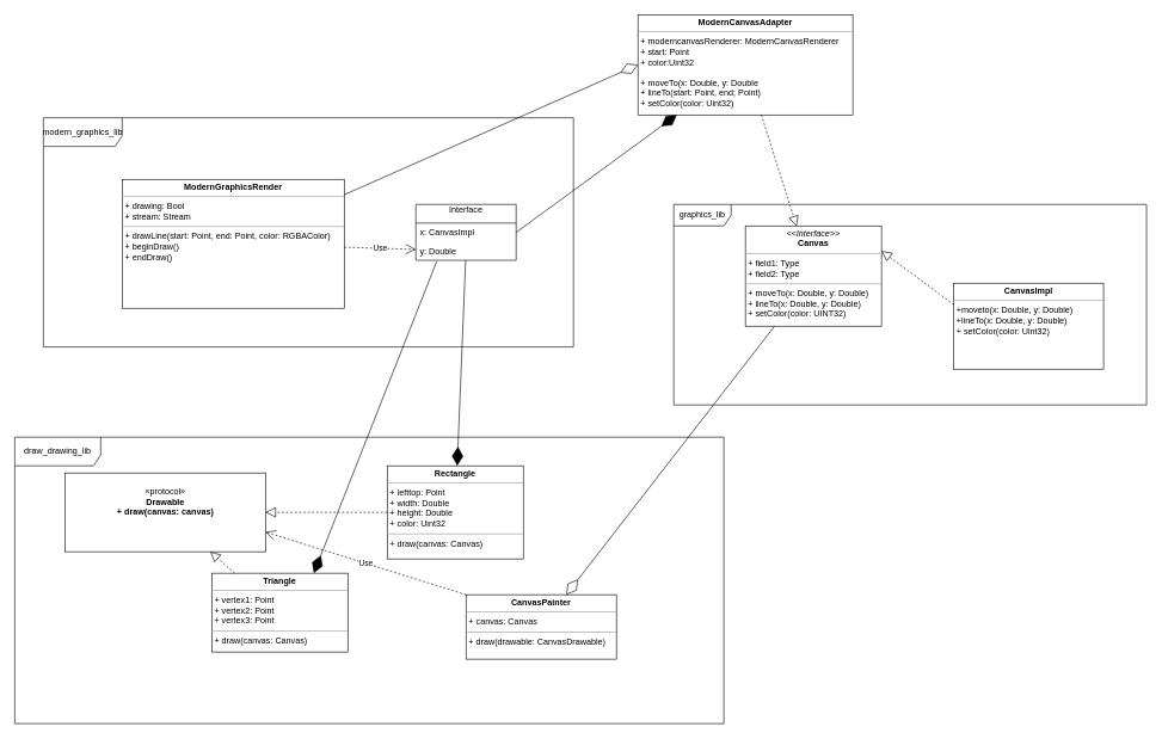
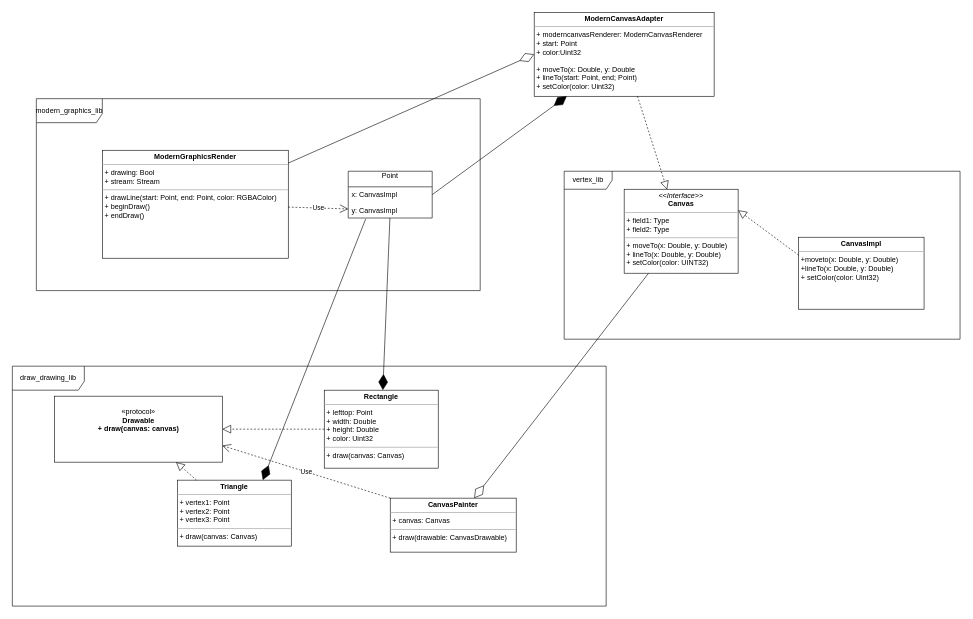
  <mxCell id="0" />
  <mxCell id="1" parent="0" />
- <mxCell id="2" value="graphics_lib" style="shape=umlFrame;whiteSpace=wrap;html=1;width=80;height=30;" vertex="1" parent="1"><mxGeometry x="940" y="285" width="660" height="280" as="geometry" /></mxCell>
+ <mxCell id="2" value="vertex_lib" style="shape=umlFrame;whiteSpace=wrap;html=1;width=80;height=30;" vertex="1" parent="1"><mxGeometry x="940" y="285" width="660" height="280" as="geometry" /></mxCell>
  <mxCell id="3" value="&lt;p style=&quot;margin: 0px ; margin-top: 4px ; text-align: center&quot;&gt;&lt;i&gt;&amp;lt;&amp;lt;Interface&amp;gt;&amp;gt;&lt;/i&gt;&lt;br&gt;&lt;b&gt;Canvas&lt;/b&gt;&lt;/p&gt;&lt;hr size=&quot;1&quot;&gt;&lt;p style=&quot;margin: 0px ; margin-left: 4px&quot;&gt;+ field1: Type&lt;br&gt;+ field2: Type&lt;/p&gt;&lt;hr size=&quot;1&quot;&gt;&lt;p style=&quot;margin: 0px ; margin-left: 4px&quot;&gt;+ moveTo(x: Double, y: Double)&lt;/p&gt;&lt;p style=&quot;margin: 0px ; margin-left: 4px&quot;&gt;+ lineTo(x: Double, y: Double)&lt;/p&gt;&lt;p style=&quot;margin: 0px ; margin-left: 4px&quot;&gt;+ setColor(color: UINT32)&lt;/p&gt;&lt;p style=&quot;margin: 0px ; margin-left: 4px&quot;&gt;&lt;br&gt;&lt;/p&gt;" style="verticalAlign=top;align=left;overflow=fill;fontSize=12;fontFamily=Helvetica;html=1;" vertex="1" parent="1"><mxGeometry x="1040" y="315" width="190" height="140" as="geometry" /></mxCell>
  <mxCell id="4" value="&lt;p style=&quot;margin: 0px ; margin-top: 4px ; text-align: center&quot;&gt;&lt;b&gt;CanvasImpl&lt;/b&gt;&lt;/p&gt;&lt;hr size=&quot;1&quot;&gt;&lt;p style=&quot;margin: 0px ; margin-left: 4px&quot;&gt;+moveto(x: Double, y: Double)&lt;/p&gt;&lt;p style=&quot;margin: 0px ; margin-left: 4px&quot;&gt;+lineTo(x: Double, y: Double)&lt;/p&gt;&lt;p style=&quot;margin: 0px ; margin-left: 4px&quot;&gt;+ setColor(color: Uint32)&lt;/p&gt;&lt;p style=&quot;margin: 0px ; margin-left: 4px&quot;&gt;&lt;br&gt;&lt;/p&gt;" style="verticalAlign=top;align=left;overflow=fill;fontSize=12;fontFamily=Helvetica;html=1;" vertex="1" parent="1"><mxGeometry x="1331" y="395" width="209" height="120" as="geometry" /></mxCell>
  <mxCell id="5" value="" style="endArrow=block;dashed=1;endFill=0;endSize=12;html=1;entryX=1;entryY=0.25;entryDx=0;entryDy=0;exitX=0;exitY=0.25;exitDx=0;exitDy=0;" edge="1" parent="1" source="4" target="3"><mxGeometry width="160" relative="1" as="geometry"><mxPoint x="1270" y="365" as="sourcePoint" /><mxPoint x="1430" y="365" as="targetPoint" /></mxGeometry></mxCell>
  <mxCell id="6" value="modern_graphics_lib" style="shape=umlFrame;whiteSpace=wrap;html=1;width=110;height=40;" vertex="1" parent="1"><mxGeometry x="60" y="164" width="740" height="320" as="geometry" /></mxCell>
  <mxCell id="7" value="&lt;p style=&quot;margin: 0px ; margin-top: 4px ; text-align: center&quot;&gt;&lt;b&gt;ModernGraphicsRender&lt;/b&gt;&lt;/p&gt;&lt;hr size=&quot;1&quot;&gt;&lt;p style=&quot;margin: 0px ; margin-left: 4px&quot;&gt;+ drawing: Bool&lt;/p&gt;&lt;p style=&quot;margin: 0px ; margin-left: 4px&quot;&gt;+ stream: Stream&lt;/p&gt;&lt;hr size=&quot;1&quot;&gt;&lt;p style=&quot;margin: 0px ; margin-left: 4px&quot;&gt;+ drawLine(start: Point, end: Point, color: RGBAColor)&lt;/p&gt;&lt;p style=&quot;margin: 0px ; margin-left: 4px&quot;&gt;+ beginDraw()&lt;/p&gt;&lt;p style=&quot;margin: 0px ; margin-left: 4px&quot;&gt;+ endDraw()&lt;/p&gt;" style="verticalAlign=top;align=left;overflow=fill;fontSize=12;fontFamily=Helvetica;html=1;" vertex="1" parent="1"><mxGeometry x="170" y="250" width="310" height="180" as="geometry" /></mxCell>
- <mxCell id="8" value="Interface&#10;" style="swimlane;fontStyle=0;childLayout=stackLayout;horizontal=1;startSize=26;fillColor=none;horizontalStack=0;resizeParent=1;resizeParentMax=0;resizeLast=0;collapsible=1;marginBottom=0;" vertex="1" parent="1"><mxGeometry x="580" y="285" width="140" height="78" as="geometry" /></mxCell>
+ <mxCell id="8" value="Point&#10;" style="swimlane;fontStyle=0;childLayout=stackLayout;horizontal=1;startSize=26;fillColor=none;horizontalStack=0;resizeParent=1;resizeParentMax=0;resizeLast=0;collapsible=1;marginBottom=0;" vertex="1" parent="1"><mxGeometry x="580" y="285" width="140" height="78" as="geometry" /></mxCell>
  <mxCell id="9" value="x: CanvasImpl " style="text;strokeColor=none;fillColor=none;align=left;verticalAlign=top;spacingLeft=4;spacingRight=4;overflow=hidden;rotatable=0;points=[[0,0.5],[1,0.5]];portConstraint=eastwest;" vertex="1" parent="8"><mxGeometry y="26" width="140" height="26" as="geometry" /></mxCell>
- <mxCell id="10" value="y: Double&#10;" style="text;strokeColor=none;fillColor=none;align=left;verticalAlign=top;spacingLeft=4;spacingRight=4;overflow=hidden;rotatable=0;points=[[0,0.5],[1,0.5]];portConstraint=eastwest;" vertex="1" parent="8"><mxGeometry y="52" width="140" height="26" as="geometry" /></mxCell>
+ <mxCell id="10" value="y: CanvasImpl&#10;" style="text;strokeColor=none;fillColor=none;align=left;verticalAlign=top;spacingLeft=4;spacingRight=4;overflow=hidden;rotatable=0;points=[[0,0.5],[1,0.5]];portConstraint=eastwest;" vertex="1" parent="8"><mxGeometry y="52" width="140" height="26" as="geometry" /></mxCell>
  <mxCell id="11" value="Use" style="endArrow=open;endSize=12;dashed=1;html=1;" edge="1" parent="1" source="7" target="10"><mxGeometry width="160" relative="1" as="geometry"><mxPoint x="500" y="230" as="sourcePoint" /><mxPoint x="660" y="230" as="targetPoint" /></mxGeometry></mxCell>
  <mxCell id="12" value="draw_drawing_lib&lt;br&gt;" style="shape=umlFrame;whiteSpace=wrap;html=1;width=120;height=40;" vertex="1" parent="1"><mxGeometry x="20" y="610" width="990" height="400" as="geometry" /></mxCell>
  <mxCell id="13" value="«protocol»&lt;br&gt;&lt;b&gt;Drawable&lt;br&gt;+ draw(canvas: canvas)&lt;br&gt;&lt;br&gt;&lt;br&gt;&lt;/b&gt;" style="html=1;" vertex="1" parent="1"><mxGeometry x="90" y="660" width="280" height="110" as="geometry" /></mxCell>
  <mxCell id="14" value="&lt;p style=&quot;margin: 0px ; margin-top: 4px ; text-align: center&quot;&gt;&lt;b&gt;Triangle&lt;/b&gt;&lt;/p&gt;&lt;hr size=&quot;1&quot;&gt;&lt;p style=&quot;margin: 0px ; margin-left: 4px&quot;&gt;+ vertex1: Point&lt;/p&gt;&lt;p style=&quot;margin: 0px ; margin-left: 4px&quot;&gt;+ vertex2: Point&lt;/p&gt;&lt;p style=&quot;margin: 0px ; margin-left: 4px&quot;&gt;+ vertex3: Point&lt;/p&gt;&lt;hr size=&quot;1&quot;&gt;&lt;p style=&quot;margin: 0px ; margin-left: 4px&quot;&gt;+ draw(canvas: Canvas)&lt;/p&gt;&lt;p style=&quot;margin: 0px ; margin-left: 4px&quot;&gt;&lt;br&gt;&lt;/p&gt;" style="verticalAlign=top;align=left;overflow=fill;fontSize=12;fontFamily=Helvetica;html=1;" vertex="1" parent="1"><mxGeometry x="295" y="800" width="190" height="110" as="geometry" /></mxCell>
  <mxCell id="15" value="&lt;p style=&quot;margin: 0px ; margin-top: 4px ; text-align: center&quot;&gt;&lt;b&gt;Rectangle&lt;/b&gt;&lt;/p&gt;&lt;hr size=&quot;1&quot;&gt;&lt;p style=&quot;margin: 0px ; margin-left: 4px&quot;&gt;+ lefttop: Point&lt;/p&gt;&lt;p style=&quot;margin: 0px ; margin-left: 4px&quot;&gt;+ width: Double&lt;/p&gt;&lt;p style=&quot;margin: 0px ; margin-left: 4px&quot;&gt;+ height: Double&lt;/p&gt;&lt;p style=&quot;margin: 0px ; margin-left: 4px&quot;&gt;+ color: Uint32&lt;/p&gt;&lt;hr size=&quot;1&quot;&gt;&lt;p style=&quot;margin: 0px ; margin-left: 4px&quot;&gt;+ draw(canvas: Canvas&lt;span&gt;)&lt;/span&gt;&lt;/p&gt;" style="verticalAlign=top;align=left;overflow=fill;fontSize=12;fontFamily=Helvetica;html=1;" vertex="1" parent="1"><mxGeometry x="540" y="650" width="190" height="130" as="geometry" /></mxCell>
  <mxCell id="16" value="" style="endArrow=block;dashed=1;endFill=0;endSize=12;html=1;" edge="1" parent="1" source="15" target="13"><mxGeometry width="160" relative="1" as="geometry"><mxPoint x="170" y="790" as="sourcePoint" /><mxPoint x="330" y="790" as="targetPoint" /></mxGeometry></mxCell>
  <mxCell id="17" value="" style="endArrow=block;dashed=1;endFill=0;endSize=12;html=1;" edge="1" parent="1" source="14" target="13"><mxGeometry width="160" relative="1" as="geometry"><mxPoint x="525" y="730.004" as="sourcePoint" /><mxPoint x="255" y="718.136" as="targetPoint" /></mxGeometry></mxCell>
  <mxCell id="18" value="&lt;p style=&quot;margin: 0px ; margin-top: 4px ; text-align: center&quot;&gt;&lt;b&gt;CanvasPainter&lt;/b&gt;&lt;/p&gt;&lt;hr size=&quot;1&quot;&gt;&lt;p style=&quot;margin: 0px ; margin-left: 4px&quot;&gt;+ canvas: Canvas&lt;/p&gt;&lt;hr size=&quot;1&quot;&gt;&lt;p style=&quot;margin: 0px ; margin-left: 4px&quot;&gt;+ draw(drawable: CanvasDrawable)&lt;/p&gt;" style="verticalAlign=top;align=left;overflow=fill;fontSize=12;fontFamily=Helvetica;html=1;" vertex="1" parent="1"><mxGeometry x="650" y="830" width="210" height="90" as="geometry" /></mxCell>
  <mxCell id="19" value="" style="endArrow=diamondThin;endFill=0;endSize=24;html=1;" edge="1" parent="1" source="3" target="18"><mxGeometry width="160" relative="1" as="geometry"><mxPoint x="860" y="850" as="sourcePoint" /><mxPoint x="1190" y="740" as="targetPoint" /></mxGeometry></mxCell>
  <mxCell id="20" value="Use" style="endArrow=open;endSize=12;dashed=1;html=1;entryX=1;entryY=0.75;entryDx=0;entryDy=0;exitX=0;exitY=0;exitDx=0;exitDy=0;" edge="1" parent="1" source="18" target="13"><mxGeometry width="160" relative="1" as="geometry"><mxPoint x="530" y="890" as="sourcePoint" /><mxPoint x="690" y="890" as="targetPoint" /></mxGeometry></mxCell>
  <mxCell id="21" value="" style="endArrow=diamondThin;endFill=1;endSize=24;html=1;entryX=0.75;entryY=0;entryDx=0;entryDy=0;exitX=0.207;exitY=1.065;exitDx=0;exitDy=0;exitPerimeter=0;" edge="1" parent="1" source="10" target="14"><mxGeometry width="160" relative="1" as="geometry"><mxPoint x="610" y="550" as="sourcePoint" /><mxPoint x="770" y="550" as="targetPoint" /></mxGeometry></mxCell>
  <mxCell id="22" value="" style="endArrow=diamondThin;endFill=1;endSize=24;html=1;" edge="1" parent="1" source="10" target="15"><mxGeometry width="160" relative="1" as="geometry"><mxPoint x="618.98" y="374.69" as="sourcePoint" /><mxPoint x="447.5" y="810" as="targetPoint" /></mxGeometry></mxCell>
  <mxCell id="23" value="&lt;p style=&quot;margin: 0px ; margin-top: 4px ; text-align: center&quot;&gt;&lt;b&gt;ModernCanvasAdapter&lt;/b&gt;&lt;/p&gt;&lt;hr size=&quot;1&quot;&gt;&lt;p style=&quot;margin: 0px ; margin-left: 4px&quot;&gt;+ moderncanvasRenderer: ModernCanvasRenderer&lt;/p&gt;&lt;p style=&quot;margin: 0px ; margin-left: 4px&quot;&gt;+ start: Point&amp;nbsp;&lt;/p&gt;&lt;p style=&quot;margin: 0px ; margin-left: 4px&quot;&gt;+ color:Uint32&lt;/p&gt;&lt;p style=&quot;margin: 0px ; margin-left: 4px&quot;&gt;&lt;br&gt;&lt;/p&gt;&lt;p style=&quot;margin: 0px 0px 0px 4px&quot;&gt;+ moveTo(x: Double, y: Double&lt;/p&gt;&lt;p style=&quot;margin: 0px 0px 0px 4px&quot;&gt;+ lineTo(start: Point, end; Point)&lt;/p&gt;&lt;p style=&quot;margin: 0px 0px 0px 4px&quot;&gt;+ setColor(color: Uint32)&lt;/p&gt;" style="verticalAlign=top;align=left;overflow=fill;fontSize=12;fontFamily=Helvetica;html=1;" vertex="1" parent="1"><mxGeometry x="890" y="20" width="300" height="140" as="geometry" /></mxCell>
  <mxCell id="24" value="" style="endArrow=diamondThin;endFill=0;endSize=24;html=1;entryX=0;entryY=0.5;entryDx=0;entryDy=0;" edge="1" parent="1" source="7" target="23"><mxGeometry width="160" relative="1" as="geometry"><mxPoint x="600" y="100" as="sourcePoint" /><mxPoint x="760" y="100" as="targetPoint" /></mxGeometry></mxCell>
  <mxCell id="25" value="" style="endArrow=diamondThin;endFill=1;endSize=24;html=1;exitX=1;exitY=0.5;exitDx=0;exitDy=0;" edge="1" parent="1" source="9" target="23"><mxGeometry width="160" relative="1" as="geometry"><mxPoint x="970" y="440" as="sourcePoint" /><mxPoint x="1130" y="440" as="targetPoint" /></mxGeometry></mxCell>
  <mxCell id="26" value="" style="endArrow=block;dashed=1;endFill=0;endSize=12;html=1;entryX=0.377;entryY=0.005;entryDx=0;entryDy=0;entryPerimeter=0;" edge="1" parent="1" source="23" target="3"><mxGeometry width="160" relative="1" as="geometry"><mxPoint x="460" y="100" as="sourcePoint" /><mxPoint x="620" y="100" as="targetPoint" /></mxGeometry></mxCell>
